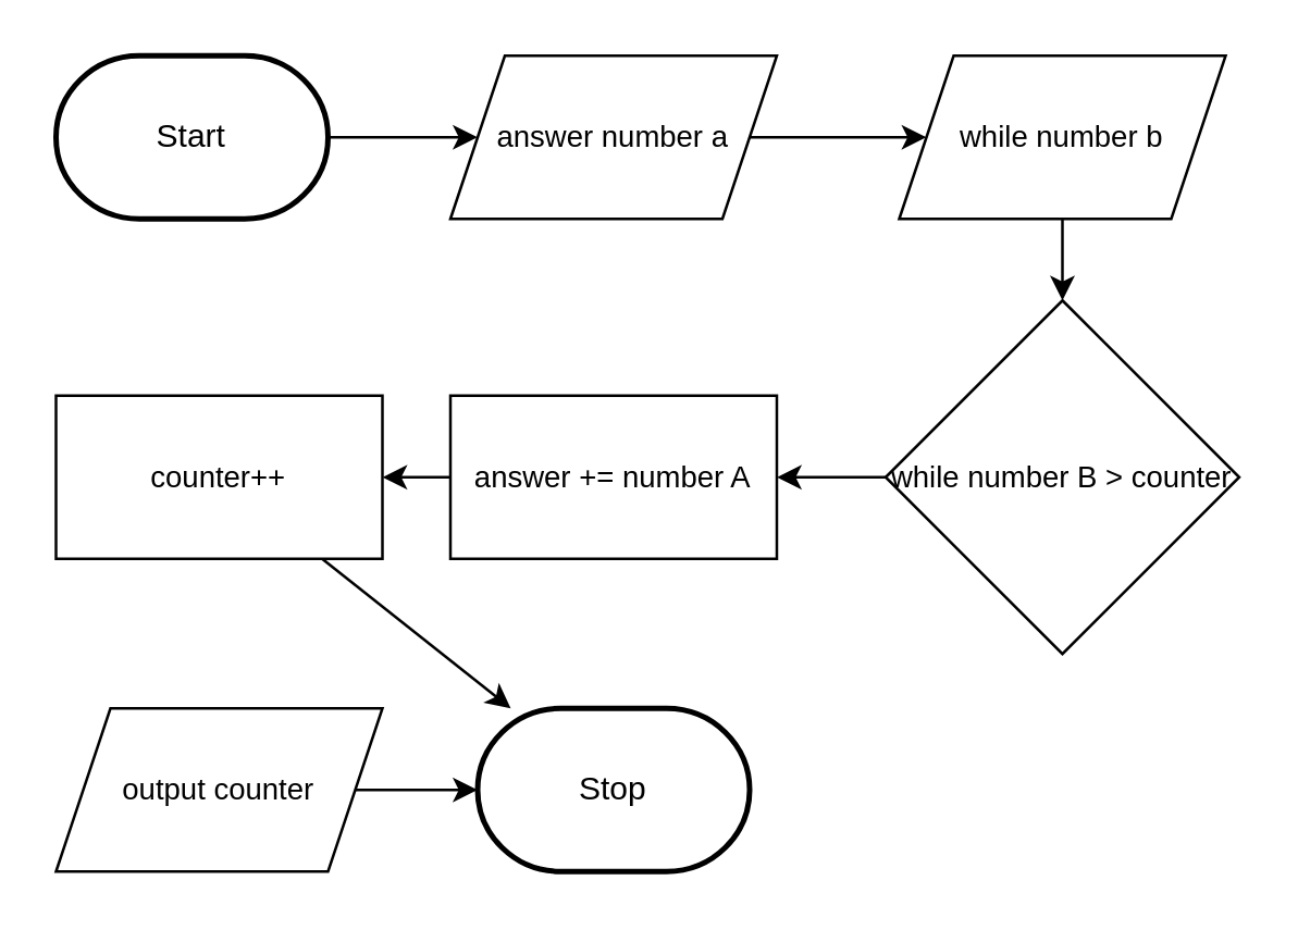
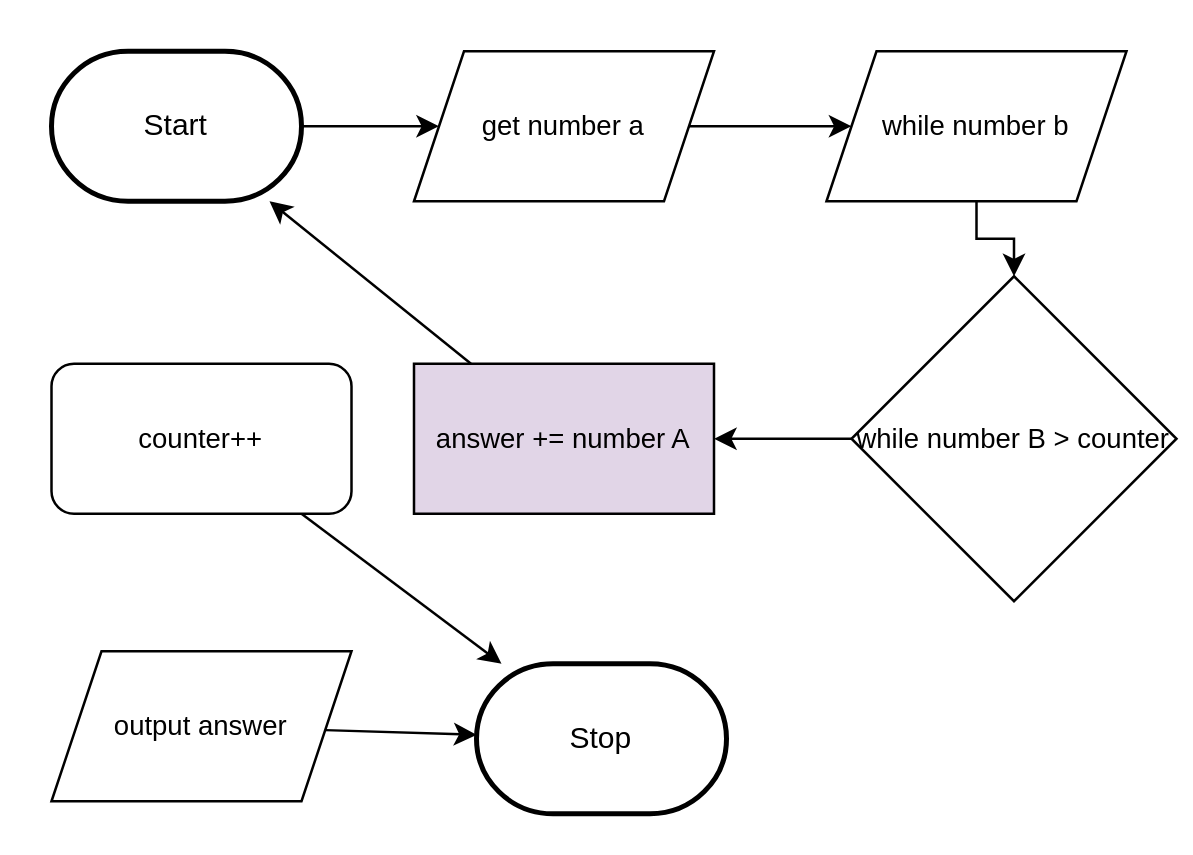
  <mxCell id="0" />
  <mxCell id="1" parent="0" />
  <mxCell id="2" value="" style="edgeStyle=orthogonalEdgeStyle;shape=connector;rounded=0;html=1;labelBackgroundColor=default;strokeColor=default;fontFamily=Helvetica;fontSize=11;fontColor=default;endArrow=classic;" parent="1" source="3" target="6" edge="1"><mxGeometry relative="1" as="geometry" /></mxCell>
  <mxCell id="3" value="Start" style="strokeWidth=2;html=1;shape=mxgraph.flowchart.terminator;whiteSpace=wrap;" parent="1" vertex="1"><mxGeometry x="20" y="20" width="100" height="60" as="geometry" /></mxCell>
- <mxCell id="4" value="Stop" style="strokeWidth=2;html=1;shape=mxgraph.flowchart.terminator;whiteSpace=wrap;" parent="1" vertex="1"><mxGeometry x="175" y="260" width="100" height="60" as="geometry" /></mxCell>
+ <mxCell id="4" value="Stop" style="strokeWidth=2;html=1;shape=mxgraph.flowchart.terminator;whiteSpace=wrap;" parent="1" vertex="1"><mxGeometry x="190" y="265" width="100" height="60" as="geometry" /></mxCell>
  <mxCell id="5" value="" style="edgeStyle=orthogonalEdgeStyle;shape=connector;rounded=0;html=1;labelBackgroundColor=default;strokeColor=default;fontFamily=Helvetica;fontSize=11;fontColor=default;endArrow=classic;" parent="1" source="6" target="8" edge="1"><mxGeometry relative="1" as="geometry" /></mxCell>
- <mxCell id="6" value="answer number a" style="shape=parallelogram;perimeter=parallelogramPerimeter;whiteSpace=wrap;html=1;fixedSize=1;fontFamily=Helvetica;fontSize=11;fontColor=default;" parent="1" vertex="1"><mxGeometry x="165" y="20" width="120" height="60" as="geometry" /></mxCell>
+ <mxCell id="6" value="get number a" style="shape=parallelogram;perimeter=parallelogramPerimeter;whiteSpace=wrap;html=1;fixedSize=1;fontFamily=Helvetica;fontSize=11;fontColor=default;" parent="1" vertex="1"><mxGeometry x="165" y="20" width="120" height="60" as="geometry" /></mxCell>
  <mxCell id="7" value="" style="edgeStyle=orthogonalEdgeStyle;shape=connector;rounded=0;html=1;labelBackgroundColor=default;strokeColor=default;fontFamily=Helvetica;fontSize=11;fontColor=default;endArrow=classic;" parent="1" source="8" target="10" edge="1"><mxGeometry relative="1" as="geometry" /></mxCell>
  <mxCell id="8" value="while number b" style="shape=parallelogram;perimeter=parallelogramPerimeter;whiteSpace=wrap;html=1;fixedSize=1;fontFamily=Helvetica;fontSize=11;fontColor=default;" parent="1" vertex="1"><mxGeometry x="330" y="20" width="120" height="60" as="geometry" /></mxCell>
  <mxCell id="9" value="" style="edgeStyle=orthogonalEdgeStyle;shape=connector;rounded=0;html=1;labelBackgroundColor=default;strokeColor=default;fontFamily=Helvetica;fontSize=11;fontColor=default;endArrow=classic;" parent="1" source="10" target="12" edge="1"><mxGeometry relative="1" as="geometry" /></mxCell>
- <mxCell id="10" value="while number B &amp;gt; counter" style="rhombus;whiteSpace=wrap;html=1;fontSize=11;" parent="1" vertex="1"><mxGeometry x="325" y="110" width="130" height="130" as="geometry" /></mxCell>
- <mxCell id="11" value="" style="edgeStyle=none;html=1;" edge="1" parent="1" source="12" target="14"><mxGeometry relative="1" as="geometry" /></mxCell>
- <mxCell id="12" value="answer += number A" style="whiteSpace=wrap;html=1;fontSize=11;" parent="1" vertex="1"><mxGeometry x="165" y="145" width="120" height="60" as="geometry" /></mxCell>
+ <mxCell id="10" value="while number B &amp;gt; counter" style="rhombus;whiteSpace=wrap;html=1;fontSize=11;" parent="1" vertex="1"><mxGeometry x="340" y="110" width="130" height="130" as="geometry" /></mxCell>
+ <mxCell id="11" value="" style="edgeStyle=none;html=1;" edge="1" parent="1" source="12" target="3"><mxGeometry relative="1" as="geometry" /></mxCell>
+ <mxCell id="12" value="answer += number A" style="whiteSpace=wrap;html=1;fontSize=11;fillColor=#e1d5e7;" parent="1" vertex="1"><mxGeometry x="165" y="145" width="120" height="60" as="geometry" /></mxCell>
  <mxCell id="13" value="" style="edgeStyle=none;html=1;" edge="1" parent="1" source="14" target="4"><mxGeometry relative="1" as="geometry" /></mxCell>
- <mxCell id="14" value="counter++" style="whiteSpace=wrap;html=1;fontSize=11;" vertex="1" parent="1"><mxGeometry x="20" y="145" width="120" height="60" as="geometry" /></mxCell>
+ <mxCell id="14" value="counter++" style="whiteSpace=wrap;html=1;fontSize=11;rounded=1;" vertex="1" parent="1"><mxGeometry x="20" y="145" width="120" height="60" as="geometry" /></mxCell>
  <mxCell id="15" value="" style="edgeStyle=none;html=1;" edge="1" parent="1" source="16" target="4"><mxGeometry relative="1" as="geometry" /></mxCell>
- <mxCell id="16" value="output counter" style="shape=parallelogram;perimeter=parallelogramPerimeter;whiteSpace=wrap;html=1;fixedSize=1;fontSize=11;" vertex="1" parent="1"><mxGeometry x="20" y="260" width="120" height="60" as="geometry" /></mxCell>
+ <mxCell id="16" value="output answer" style="shape=parallelogram;perimeter=parallelogramPerimeter;whiteSpace=wrap;html=1;fixedSize=1;fontSize=11;" vertex="1" parent="1"><mxGeometry x="20" y="260" width="120" height="60" as="geometry" /></mxCell>
